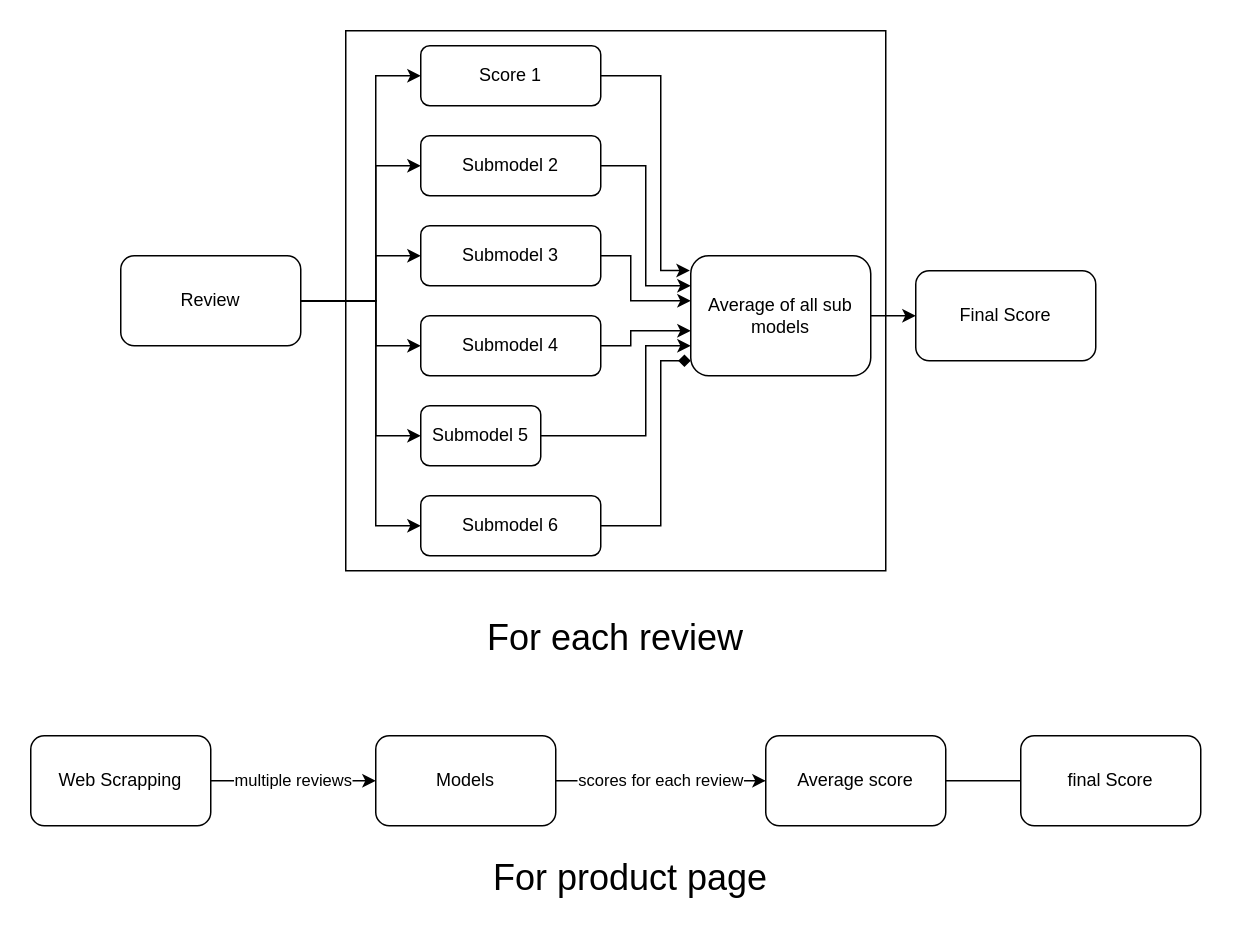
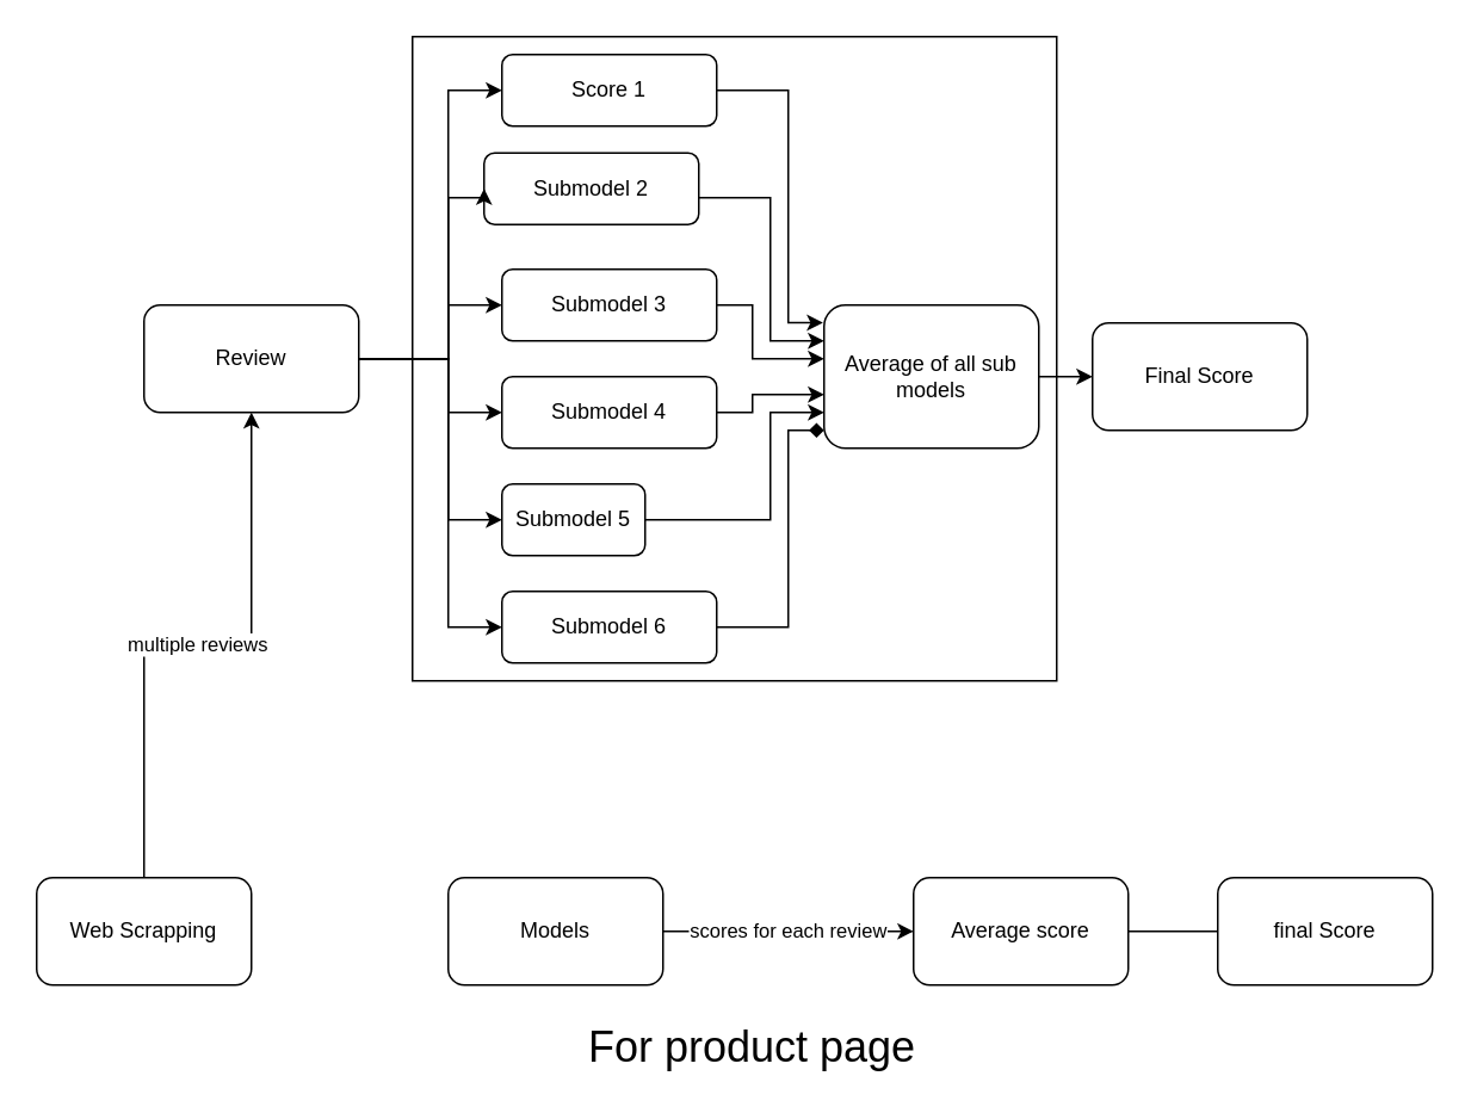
  <mxCell id="0" />
  <mxCell id="1" parent="0" />
  <mxCell id="2" value="" style="rounded=0;whiteSpace=wrap;html=1;" vertex="1" parent="1"><mxGeometry x="230" y="20" width="360" height="360" as="geometry" /></mxCell>
  <mxCell id="3" style="edgeStyle=orthogonalEdgeStyle;rounded=0;orthogonalLoop=1;jettySize=auto;html=1;entryX=-0.005;entryY=0.123;entryDx=0;entryDy=0;entryPerimeter=0;" edge="1" parent="1" source="4" target="23"><mxGeometry relative="1" as="geometry"><Array as="points"><mxPoint x="440" y="50" /><mxPoint x="440" y="180" /></Array></mxGeometry></mxCell>
  <mxCell id="4" value="Score 1" style="rounded=1;whiteSpace=wrap;html=1;" vertex="1" parent="1"><mxGeometry x="280" y="30" width="120" height="40" as="geometry" /></mxCell>
  <mxCell id="5" style="edgeStyle=orthogonalEdgeStyle;rounded=0;orthogonalLoop=1;jettySize=auto;html=1;" edge="1" parent="1" source="6"><mxGeometry relative="1" as="geometry"><mxPoint x="460" y="190" as="targetPoint" /><Array as="points"><mxPoint x="430" y="110" /><mxPoint x="430" y="190" /><mxPoint x="460" y="190" /></Array></mxGeometry></mxCell>
- <mxCell id="6" value="Submodel 2" style="rounded=1;whiteSpace=wrap;html=1;" vertex="1" parent="1"><mxGeometry x="280" y="90" width="120" height="40" as="geometry" /></mxCell>
+ <mxCell id="6" value="Submodel 2" style="rounded=1;whiteSpace=wrap;html=1;" vertex="1" parent="1"><mxGeometry x="270" y="85" width="120" height="40" as="geometry" /></mxCell>
  <mxCell id="7" style="edgeStyle=orthogonalEdgeStyle;rounded=0;orthogonalLoop=1;jettySize=auto;html=1;" edge="1" parent="1" source="8"><mxGeometry relative="1" as="geometry"><mxPoint x="460" y="200" as="targetPoint" /><Array as="points"><mxPoint x="420" y="170" /><mxPoint x="420" y="200" /><mxPoint x="460" y="200" /></Array></mxGeometry></mxCell>
  <mxCell id="8" value="Submodel 3" style="rounded=1;whiteSpace=wrap;html=1;" vertex="1" parent="1"><mxGeometry x="280" y="150" width="120" height="40" as="geometry" /></mxCell>
  <mxCell id="9" style="edgeStyle=orthogonalEdgeStyle;rounded=0;orthogonalLoop=1;jettySize=auto;html=1;" edge="1" parent="1" source="10" target="23"><mxGeometry relative="1" as="geometry"><Array as="points"><mxPoint x="420" y="230" /><mxPoint x="420" y="220" /></Array></mxGeometry></mxCell>
  <mxCell id="10" value="Submodel 4" style="rounded=1;whiteSpace=wrap;html=1;" vertex="1" parent="1"><mxGeometry x="280" y="210" width="120" height="40" as="geometry" /></mxCell>
  <mxCell id="11" style="edgeStyle=orthogonalEdgeStyle;rounded=0;orthogonalLoop=1;jettySize=auto;html=1;entryX=0;entryY=0.75;entryDx=0;entryDy=0;" edge="1" parent="1" source="12" target="23"><mxGeometry relative="1" as="geometry"><Array as="points"><mxPoint x="430" y="290" /><mxPoint x="430" y="230" /></Array></mxGeometry></mxCell>
  <mxCell id="12" value="Submodel 5" style="rounded=1;whiteSpace=wrap;html=1;" vertex="1" parent="1"><mxGeometry x="280" y="270" width="80" height="40" as="geometry" /></mxCell>
  <mxCell id="13" style="edgeStyle=orthogonalEdgeStyle;rounded=0;orthogonalLoop=1;jettySize=auto;html=1;endArrow=diamond;" edge="1" parent="1" source="14" target="23"><mxGeometry relative="1" as="geometry"><Array as="points"><mxPoint x="440" y="350" /><mxPoint x="440" y="240" /></Array></mxGeometry></mxCell>
  <mxCell id="14" value="Submodel 6" style="rounded=1;whiteSpace=wrap;html=1;" vertex="1" parent="1"><mxGeometry x="280" y="330" width="120" height="40" as="geometry" /></mxCell>
  <mxCell id="15" style="edgeStyle=orthogonalEdgeStyle;rounded=0;orthogonalLoop=1;jettySize=auto;html=1;entryX=0;entryY=0.5;entryDx=0;entryDy=0;" edge="1" parent="1" source="21" target="4"><mxGeometry relative="1" as="geometry"><Array as="points"><mxPoint x="250" y="200" /><mxPoint x="250" y="50" /></Array></mxGeometry></mxCell>
  <mxCell id="16" style="edgeStyle=orthogonalEdgeStyle;rounded=0;orthogonalLoop=1;jettySize=auto;html=1;entryX=0;entryY=0.5;entryDx=0;entryDy=0;" edge="1" parent="1" source="21" target="6"><mxGeometry relative="1" as="geometry"><Array as="points"><mxPoint x="250" y="200" /><mxPoint x="250" y="110" /></Array></mxGeometry></mxCell>
  <mxCell id="17" style="edgeStyle=orthogonalEdgeStyle;rounded=0;orthogonalLoop=1;jettySize=auto;html=1;entryX=0;entryY=0.5;entryDx=0;entryDy=0;" edge="1" parent="1" source="21" target="8"><mxGeometry relative="1" as="geometry"><Array as="points"><mxPoint x="250" y="200" /><mxPoint x="250" y="170" /></Array></mxGeometry></mxCell>
  <mxCell id="18" style="edgeStyle=orthogonalEdgeStyle;rounded=0;orthogonalLoop=1;jettySize=auto;html=1;entryX=0;entryY=0.5;entryDx=0;entryDy=0;" edge="1" parent="1" source="21" target="10"><mxGeometry relative="1" as="geometry"><Array as="points"><mxPoint x="250" y="200" /><mxPoint x="250" y="230" /></Array></mxGeometry></mxCell>
  <mxCell id="19" style="edgeStyle=orthogonalEdgeStyle;rounded=0;orthogonalLoop=1;jettySize=auto;html=1;entryX=0;entryY=0.5;entryDx=0;entryDy=0;" edge="1" parent="1" source="21" target="12"><mxGeometry relative="1" as="geometry"><Array as="points"><mxPoint x="250" y="200" /><mxPoint x="250" y="290" /></Array></mxGeometry></mxCell>
  <mxCell id="20" style="edgeStyle=orthogonalEdgeStyle;rounded=0;orthogonalLoop=1;jettySize=auto;html=1;entryX=0;entryY=0.5;entryDx=0;entryDy=0;" edge="1" parent="1" source="21" target="14"><mxGeometry relative="1" as="geometry"><Array as="points"><mxPoint x="250" y="200" /><mxPoint x="250" y="350" /></Array></mxGeometry></mxCell>
  <mxCell id="21" value="Review" style="rounded=1;whiteSpace=wrap;html=1;" vertex="1" parent="1"><mxGeometry x="80" y="170" width="120" height="60" as="geometry" /></mxCell>
  <mxCell id="22" style="edgeStyle=orthogonalEdgeStyle;rounded=0;orthogonalLoop=1;jettySize=auto;html=1;entryX=0;entryY=0.5;entryDx=0;entryDy=0;" edge="1" parent="1" source="23" target="24"><mxGeometry relative="1" as="geometry"><mxPoint x="650" y="210" as="targetPoint" /></mxGeometry></mxCell>
  <mxCell id="23" value="Average of all sub models" style="rounded=1;whiteSpace=wrap;html=1;" vertex="1" parent="1"><mxGeometry x="460" y="170" width="120" height="80" as="geometry" /></mxCell>
  <mxCell id="24" value="Final Score" style="rounded=1;whiteSpace=wrap;html=1;" vertex="1" parent="1"><mxGeometry x="610" y="180" width="120" height="60" as="geometry" /></mxCell>
- <mxCell id="25" value="multiple reviews" style="edgeStyle=orthogonalEdgeStyle;rounded=0;orthogonalLoop=1;jettySize=auto;html=1;entryX=0;entryY=0.5;entryDx=0;entryDy=0;" edge="1" parent="1" source="26" target="28"><mxGeometry relative="1" as="geometry" /></mxCell>
+ <mxCell id="25" value="multiple reviews" style="edgeStyle=orthogonalEdgeStyle;rounded=0;orthogonalLoop=1;jettySize=auto;html=1;" edge="1" parent="1" source="26" target="21"><mxGeometry relative="1" as="geometry" /></mxCell>
  <mxCell id="26" value="Web Scrapping" style="rounded=1;whiteSpace=wrap;html=1;" vertex="1" parent="1"><mxGeometry x="20" y="490" width="120" height="60" as="geometry" /></mxCell>
  <mxCell id="27" value="scores for each review" style="edgeStyle=orthogonalEdgeStyle;rounded=0;orthogonalLoop=1;jettySize=auto;html=1;entryX=0;entryY=0.5;entryDx=0;entryDy=0;" edge="1" parent="1" source="28" target="30"><mxGeometry relative="1" as="geometry" /></mxCell>
  <mxCell id="28" value="Models" style="rounded=1;whiteSpace=wrap;html=1;" vertex="1" parent="1"><mxGeometry x="250" y="490" width="120" height="60" as="geometry" /></mxCell>
  <mxCell id="29" style="edgeStyle=orthogonalEdgeStyle;rounded=0;orthogonalLoop=1;jettySize=auto;html=1;" edge="1" parent="1" source="30"><mxGeometry relative="1" as="geometry"><mxPoint x="700" y="520" as="targetPoint" /></mxGeometry></mxCell>
  <mxCell id="30" value="Average score" style="rounded=1;whiteSpace=wrap;html=1;" vertex="1" parent="1"><mxGeometry x="510" y="490" width="120" height="60" as="geometry" /></mxCell>
  <mxCell id="31" value="final Score" style="rounded=1;whiteSpace=wrap;html=1;" vertex="1" parent="1"><mxGeometry x="680" y="490" width="120" height="60" as="geometry" /></mxCell>
- <mxCell id="32" value="&lt;font style=&quot;font-size: 24px&quot;&gt;For each review&lt;/font&gt;" style="text;html=1;strokeColor=none;fillColor=none;align=center;verticalAlign=middle;whiteSpace=wrap;rounded=0;" vertex="1" parent="1"><mxGeometry x="310" y="410" width="200" height="30" as="geometry" /></mxCell>
  <mxCell id="33" value="&lt;font style=&quot;font-size: 24px&quot;&gt;For product page&lt;/font&gt;" style="text;html=1;strokeColor=none;fillColor=none;align=center;verticalAlign=middle;whiteSpace=wrap;rounded=0;" vertex="1" parent="1"><mxGeometry x="320" y="570" width="200" height="30" as="geometry" /></mxCell>
